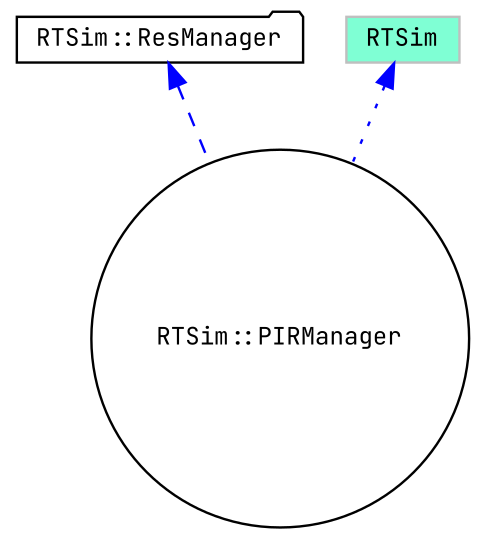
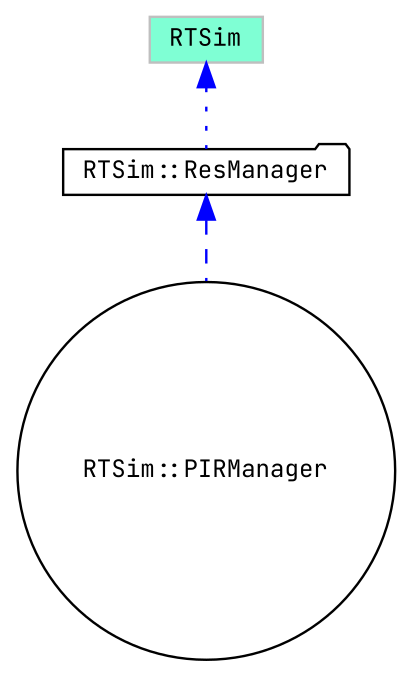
  digraph {
    fontname="JetBrains Mono"
    node [color=black fillcolor=white fontname="JetBrains Mono" fontsize=10 style=filled]
    edge [color=blue dir=back fontname="JetBrains Mono" fontsize=10 labelfontname=Helvetica labelfontsize=10]
    n1 [fontcolor=black height=0.2 label="RTSim::PIRManager" shape=circle width=0.4]
    n2 [height=0.2 label="RTSim::ResManager" shape=folder width=0.4]
    n3 [color=grey75 fillcolor=aquamarine height=0.2 label=RTSim shape=box width=0.4]
    n2 -> n1 [style=dashed]
-   n3 -> n1 [style=dotted]
+   n3 -> n2 [style=dotted]
  }
